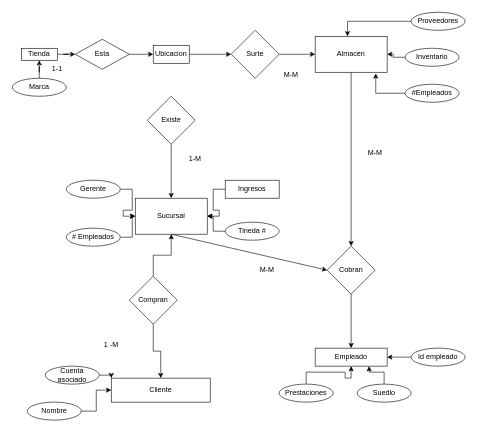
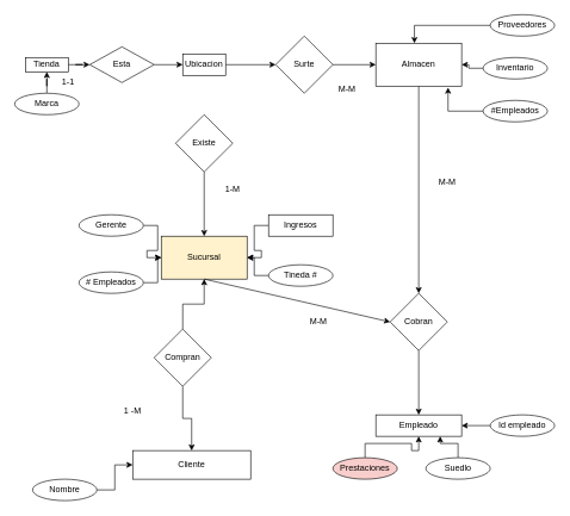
  <mxCell id="0" />
  <mxCell id="1" parent="0" />
  <mxCell id="2" value="" style="edgeStyle=orthogonalEdgeStyle;rounded=0;orthogonalLoop=1;jettySize=auto;html=1;" edge="1" parent="1" source="3" target="5"><mxGeometry relative="1" as="geometry" /></mxCell>
  <mxCell id="3" value="Tienda" style="rounded=0;whiteSpace=wrap;html=1;" vertex="1" parent="1"><mxGeometry x="35" y="80" width="60" height="20" as="geometry" /></mxCell>
  <mxCell id="4" value="" style="edgeStyle=orthogonalEdgeStyle;rounded=0;orthogonalLoop=1;jettySize=auto;html=1;" edge="1" parent="1" source="5" target="7"><mxGeometry relative="1" as="geometry" /></mxCell>
  <mxCell id="5" value="Esta" style="rhombus;whiteSpace=wrap;html=1;rounded=0;" vertex="1" parent="1"><mxGeometry x="125" y="65" width="90" height="50" as="geometry" /></mxCell>
  <mxCell id="6" value="" style="edgeStyle=orthogonalEdgeStyle;rounded=0;orthogonalLoop=1;jettySize=auto;html=1;" edge="1" parent="1" source="7" target="9"><mxGeometry relative="1" as="geometry" /></mxCell>
  <mxCell id="7" value="Ubicacion" style="whiteSpace=wrap;html=1;rounded=0;" vertex="1" parent="1"><mxGeometry x="255" y="75" width="60" height="30" as="geometry" /></mxCell>
  <mxCell id="8" value="" style="edgeStyle=orthogonalEdgeStyle;rounded=0;orthogonalLoop=1;jettySize=auto;html=1;" edge="1" parent="1" source="9" target="11"><mxGeometry relative="1" as="geometry" /></mxCell>
  <mxCell id="9" value="Surte" style="rhombus;whiteSpace=wrap;html=1;rounded=0;" vertex="1" parent="1"><mxGeometry x="385" y="50" width="80" height="80" as="geometry" /></mxCell>
  <mxCell id="10" value="" style="edgeStyle=orthogonalEdgeStyle;rounded=0;orthogonalLoop=1;jettySize=auto;html=1;" edge="1" parent="1" source="11" target="31"><mxGeometry relative="1" as="geometry" /></mxCell>
  <mxCell id="11" value="Almacen" style="whiteSpace=wrap;html=1;rounded=0;" vertex="1" parent="1"><mxGeometry x="525" y="60" width="120" height="60" as="geometry" /></mxCell>
  <mxCell id="12" value="" style="edgeStyle=orthogonalEdgeStyle;rounded=0;orthogonalLoop=1;jettySize=auto;html=1;" edge="1" parent="1" source="13" target="14"><mxGeometry relative="1" as="geometry" /></mxCell>
  <mxCell id="13" value="Existe" style="rhombus;whiteSpace=wrap;html=1;rounded=0;" vertex="1" parent="1"><mxGeometry x="245" y="160" width="80" height="80" as="geometry" /></mxCell>
- <mxCell id="14" value="Sucursal" style="rounded=0;whiteSpace=wrap;html=1;" vertex="1" parent="1"><mxGeometry x="225" y="330" width="120" height="60" as="geometry" /></mxCell>
+ <mxCell id="14" value="Sucursal" style="rounded=0;whiteSpace=wrap;html=1;fillColor=#fff2cc;" vertex="1" parent="1"><mxGeometry x="225" y="330" width="120" height="60" as="geometry" /></mxCell>
  <mxCell id="15" value="Cliente" style="whiteSpace=wrap;html=1;rounded=0;" vertex="1" parent="1"><mxGeometry x="185" y="630" width="165" height="40" as="geometry" /></mxCell>
  <mxCell id="16" value="" style="edgeStyle=orthogonalEdgeStyle;rounded=0;orthogonalLoop=1;jettySize=auto;html=1;" edge="1" parent="1" source="17" target="3"><mxGeometry relative="1" as="geometry" /></mxCell>
  <mxCell id="17" value="Marca" style="ellipse;whiteSpace=wrap;html=1;" vertex="1" parent="1"><mxGeometry x="20" y="130" width="90" height="30" as="geometry" /></mxCell>
  <mxCell id="18" value="" style="edgeStyle=orthogonalEdgeStyle;rounded=0;orthogonalLoop=1;jettySize=auto;html=1;" edge="1" parent="1" source="19" target="14"><mxGeometry relative="1" as="geometry" /></mxCell>
  <mxCell id="19" value="Tineda #" style="ellipse;whiteSpace=wrap;html=1;" vertex="1" parent="1"><mxGeometry x="375" y="370" width="90" height="30" as="geometry" /></mxCell>
  <mxCell id="20" value="" style="edgeStyle=orthogonalEdgeStyle;rounded=0;orthogonalLoop=1;jettySize=auto;html=1;" edge="1" parent="1" source="21" target="14"><mxGeometry relative="1" as="geometry" /></mxCell>
  <mxCell id="21" value="# Empleados" style="ellipse;whiteSpace=wrap;html=1;" vertex="1" parent="1"><mxGeometry x="110" y="380" width="90" height="30" as="geometry" /></mxCell>
  <mxCell id="22" value="" style="edgeStyle=orthogonalEdgeStyle;rounded=0;orthogonalLoop=1;jettySize=auto;html=1;" edge="1" parent="1" source="23" target="14"><mxGeometry relative="1" as="geometry" /></mxCell>
  <mxCell id="23" value="Ingresos" style="whiteSpace=wrap;html=1;rounded=0;" vertex="1" parent="1"><mxGeometry x="375" y="300" width="90" height="30" as="geometry" /></mxCell>
  <mxCell id="24" value="" style="edgeStyle=orthogonalEdgeStyle;rounded=0;orthogonalLoop=1;jettySize=auto;html=1;" edge="1" parent="1" source="25" target="14"><mxGeometry relative="1" as="geometry" /></mxCell>
  <mxCell id="25" value="Gerente" style="ellipse;whiteSpace=wrap;html=1;" vertex="1" parent="1"><mxGeometry x="110" y="300" width="90" height="30" as="geometry" /></mxCell>
  <mxCell id="26" value="" style="edgeStyle=orthogonalEdgeStyle;rounded=0;orthogonalLoop=1;jettySize=auto;html=1;" edge="1" parent="1" source="27" target="15"><mxGeometry relative="1" as="geometry" /></mxCell>
  <mxCell id="27" value="Nombre" style="ellipse;whiteSpace=wrap;html=1;" vertex="1" parent="1"><mxGeometry x="45" y="670" width="90" height="30" as="geometry" /></mxCell>
- <mxCell id="28" value="" style="edgeStyle=orthogonalEdgeStyle;rounded=0;orthogonalLoop=1;jettySize=auto;html=1;entryX=0;entryY=0;entryDx=0;entryDy=0;" edge="1" parent="1" source="29" target="15"><mxGeometry relative="1" as="geometry" /></mxCell>
- <mxCell id="29" value="Cuenta asociado" style="ellipse;whiteSpace=wrap;html=1;" vertex="1" parent="1"><mxGeometry x="75" y="610" width="90" height="30" as="geometry" /></mxCell>
  <mxCell id="30" value="" style="edgeStyle=orthogonalEdgeStyle;rounded=0;orthogonalLoop=1;jettySize=auto;html=1;" edge="1" parent="1" source="31" target="39"><mxGeometry relative="1" as="geometry" /></mxCell>
  <mxCell id="31" value="Cobran" style="rhombus;whiteSpace=wrap;html=1;rounded=0;" vertex="1" parent="1"><mxGeometry x="545" y="410" width="80" height="80" as="geometry" /></mxCell>
  <mxCell id="32" value="" style="endArrow=classic;html=1;rounded=0;entryX=0;entryY=0.5;entryDx=0;entryDy=0;exitX=0.5;exitY=1;exitDx=0;exitDy=0;" edge="1" parent="1" source="14" target="31"><mxGeometry width="50" height="50" relative="1" as="geometry"><mxPoint x="245" y="475" as="sourcePoint" /><mxPoint x="295" y="425" as="targetPoint" /></mxGeometry></mxCell>
  <mxCell id="33" value="" style="edgeStyle=orthogonalEdgeStyle;rounded=0;orthogonalLoop=1;jettySize=auto;html=1;entryX=0.45;entryY=0;entryDx=0;entryDy=0;entryPerimeter=0;" edge="1" parent="1" source="34" target="11"><mxGeometry relative="1" as="geometry" /></mxCell>
  <mxCell id="34" value="Proveedores" style="ellipse;whiteSpace=wrap;html=1;" vertex="1" parent="1"><mxGeometry x="685" y="20" width="90" height="30" as="geometry" /></mxCell>
  <mxCell id="35" value="" style="edgeStyle=orthogonalEdgeStyle;rounded=0;orthogonalLoop=1;jettySize=auto;html=1;" edge="1" parent="1" source="36" target="11"><mxGeometry relative="1" as="geometry" /></mxCell>
  <mxCell id="36" value="Inventario" style="ellipse;whiteSpace=wrap;html=1;" vertex="1" parent="1"><mxGeometry x="675" y="80" width="90" height="30" as="geometry" /></mxCell>
  <mxCell id="37" value="" style="edgeStyle=orthogonalEdgeStyle;rounded=0;orthogonalLoop=1;jettySize=auto;html=1;entryX=0.842;entryY=1.033;entryDx=0;entryDy=0;entryPerimeter=0;" edge="1" parent="1" source="38" target="11"><mxGeometry relative="1" as="geometry" /></mxCell>
  <mxCell id="38" value="#Empleados" style="ellipse;whiteSpace=wrap;html=1;" vertex="1" parent="1"><mxGeometry x="675" y="140" width="90" height="30" as="geometry" /></mxCell>
  <mxCell id="39" value="Empleado" style="whiteSpace=wrap;html=1;rounded=0;" vertex="1" parent="1"><mxGeometry x="525" y="580" width="120" height="30" as="geometry" /></mxCell>
  <mxCell id="40" value="" style="edgeStyle=orthogonalEdgeStyle;rounded=0;orthogonalLoop=1;jettySize=auto;html=1;" edge="1" parent="1" source="41" target="39"><mxGeometry relative="1" as="geometry" /></mxCell>
  <mxCell id="41" value="Id empleado" style="ellipse;whiteSpace=wrap;html=1;" vertex="1" parent="1"><mxGeometry x="685" y="580" width="90" height="30" as="geometry" /></mxCell>
  <mxCell id="42" value="" style="edgeStyle=orthogonalEdgeStyle;rounded=0;orthogonalLoop=1;jettySize=auto;html=1;entryX=0.75;entryY=1;entryDx=0;entryDy=0;" edge="1" parent="1" source="43" target="39"><mxGeometry relative="1" as="geometry" /></mxCell>
  <mxCell id="43" value="Suedlo" style="ellipse;whiteSpace=wrap;html=1;" vertex="1" parent="1"><mxGeometry x="595" y="640" width="90" height="30" as="geometry" /></mxCell>
  <mxCell id="44" value="" style="edgeStyle=orthogonalEdgeStyle;rounded=0;orthogonalLoop=1;jettySize=auto;html=1;" edge="1" parent="1" source="45" target="39"><mxGeometry relative="1" as="geometry" /></mxCell>
- <mxCell id="45" value="Prestaciones" style="ellipse;whiteSpace=wrap;html=1;" vertex="1" parent="1"><mxGeometry x="465" y="640" width="90" height="30" as="geometry" /></mxCell>
+ <mxCell id="45" value="Prestaciones" style="ellipse;whiteSpace=wrap;html=1;fillColor=#f8cecc;" vertex="1" parent="1"><mxGeometry x="465" y="640" width="90" height="30" as="geometry" /></mxCell>
  <mxCell id="46" value="M-M" style="text;html=1;strokeColor=none;fillColor=none;align=center;verticalAlign=middle;whiteSpace=wrap;rounded=0;" vertex="1" parent="1"><mxGeometry x="595" y="240" width="60" height="30" as="geometry" /></mxCell>
  <mxCell id="47" value="M-M" style="text;html=1;strokeColor=none;fillColor=none;align=center;verticalAlign=middle;whiteSpace=wrap;rounded=0;" vertex="1" parent="1"><mxGeometry x="415" y="435" width="60" height="30" as="geometry" /></mxCell>
  <mxCell id="48" value="1-1" style="text;html=1;strokeColor=none;fillColor=none;align=center;verticalAlign=middle;whiteSpace=wrap;rounded=0;" vertex="1" parent="1"><mxGeometry x="65" y="100" width="60" height="30" as="geometry" /></mxCell>
  <mxCell id="49" value="1-M" style="text;html=1;strokeColor=none;fillColor=none;align=center;verticalAlign=middle;whiteSpace=wrap;rounded=0;" vertex="1" parent="1"><mxGeometry x="295" y="250" width="60" height="30" as="geometry" /></mxCell>
  <mxCell id="50" value="M-M" style="text;html=1;strokeColor=none;fillColor=none;align=center;verticalAlign=middle;whiteSpace=wrap;rounded=0;" vertex="1" parent="1"><mxGeometry x="455" y="110" width="60" height="30" as="geometry" /></mxCell>
  <mxCell id="51" value="" style="edgeStyle=orthogonalEdgeStyle;rounded=0;orthogonalLoop=1;jettySize=auto;html=1;" edge="1" parent="1" source="53" target="14"><mxGeometry relative="1" as="geometry" /></mxCell>
  <mxCell id="52" value="" style="edgeStyle=orthogonalEdgeStyle;rounded=0;orthogonalLoop=1;jettySize=auto;html=1;" edge="1" parent="1" source="53" target="15"><mxGeometry relative="1" as="geometry" /></mxCell>
  <mxCell id="53" value="Compran" style="rhombus;whiteSpace=wrap;html=1;rounded=0;" vertex="1" parent="1"><mxGeometry x="215" y="460" width="80" height="80" as="geometry" /></mxCell>
  <mxCell id="54" value="1 -M" style="text;html=1;strokeColor=none;fillColor=none;align=center;verticalAlign=middle;whiteSpace=wrap;rounded=0;" vertex="1" parent="1"><mxGeometry x="155" y="560" width="60" height="30" as="geometry" /></mxCell>
